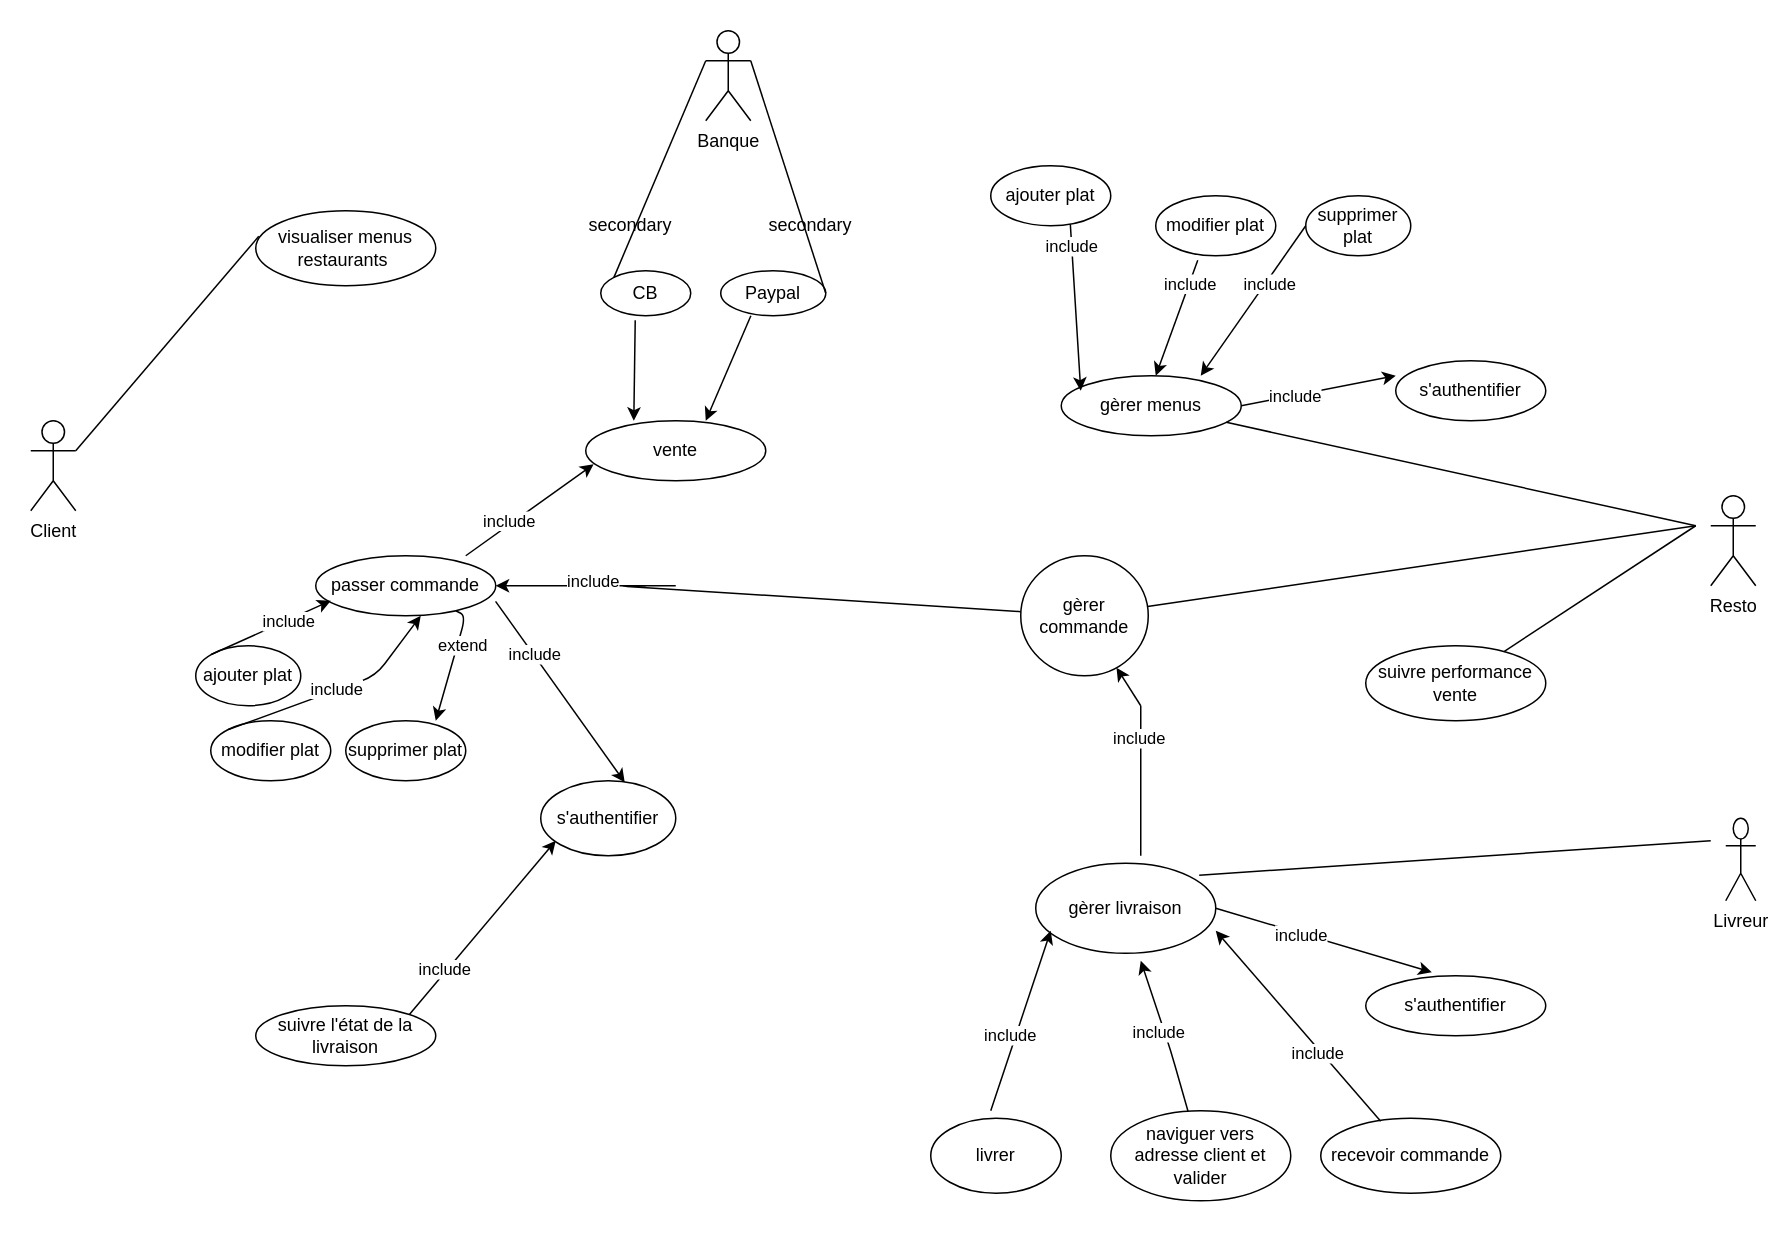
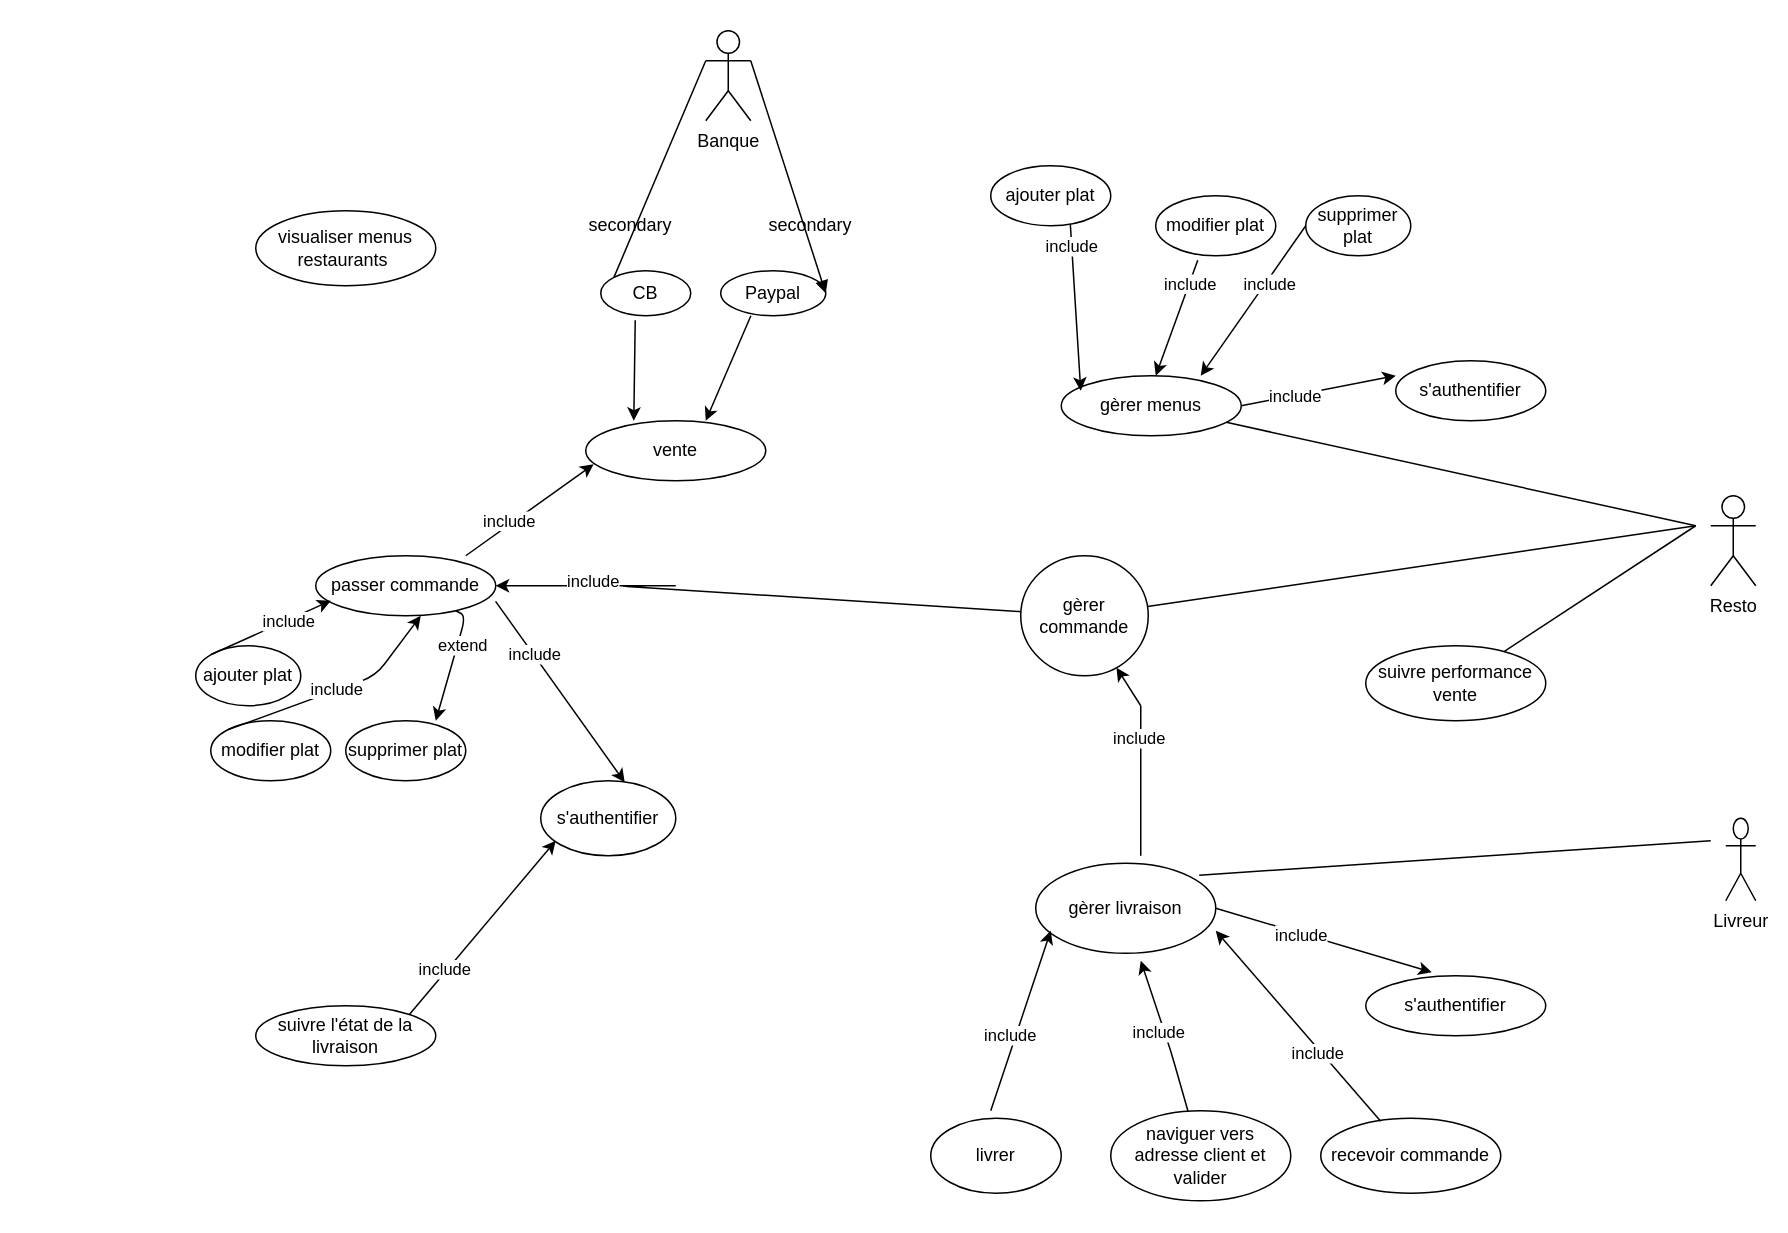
  <mxCell id="0" />
  <mxCell id="1" parent="0" />
- <mxCell id="2" value="Client" style="shape=umlActor;verticalLabelPosition=bottom;verticalAlign=top;html=1;outlineConnect=0;" parent="1" vertex="1"><mxGeometry x="20" y="280" width="30" height="60" as="geometry" /></mxCell>
  <mxCell id="3" value="passer commande" style="ellipse;whiteSpace=wrap;html=1;" parent="1" vertex="1"><mxGeometry x="210" y="370" width="120" height="40" as="geometry" /></mxCell>
  <mxCell id="4" value="suivre l'état de la livraison" style="ellipse;whiteSpace=wrap;html=1;" parent="1" vertex="1"><mxGeometry x="170" y="670" width="120" height="40" as="geometry" /></mxCell>
  <mxCell id="5" value="visualiser menus restaurants&amp;nbsp;" style="ellipse;whiteSpace=wrap;html=1;" parent="1" vertex="1"><mxGeometry x="170" y="140" width="120" height="50" as="geometry" /></mxCell>
  <mxCell id="6" value="ajouter plat" style="ellipse;whiteSpace=wrap;html=1;" parent="1" vertex="1"><mxGeometry x="130" y="430" width="70" height="40" as="geometry" /></mxCell>
  <mxCell id="7" value="modifier plat" style="ellipse;whiteSpace=wrap;html=1;" parent="1" vertex="1"><mxGeometry x="140" y="480" width="80" height="40" as="geometry" /></mxCell>
  <mxCell id="8" value="supprimer plat" style="ellipse;whiteSpace=wrap;html=1;" parent="1" vertex="1"><mxGeometry x="230" y="480" width="80" height="40" as="geometry" /></mxCell>
  <mxCell id="9" value="vente" style="ellipse;whiteSpace=wrap;html=1;" parent="1" vertex="1"><mxGeometry x="390" y="280" width="120" height="40" as="geometry" /></mxCell>
  <mxCell id="10" value="CB" style="ellipse;whiteSpace=wrap;html=1;" parent="1" vertex="1"><mxGeometry x="400" y="180" width="60" height="30" as="geometry" /></mxCell>
  <mxCell id="11" value="Paypal" style="ellipse;whiteSpace=wrap;html=1;" parent="1" vertex="1"><mxGeometry x="480" y="180" width="70" height="30" as="geometry" /></mxCell>
  <mxCell id="12" value="Banque" style="shape=umlActor;verticalLabelPosition=bottom;verticalAlign=top;html=1;outlineConnect=0;" parent="1" vertex="1"><mxGeometry x="470" width="30" height="60" as="geometry" y="20" /></mxCell>
  <mxCell id="13" value="Resto" style="shape=umlActor;verticalLabelPosition=bottom;verticalAlign=top;html=1;outlineConnect=0;" parent="1" vertex="1"><mxGeometry x="1140" y="330" width="30" height="60" as="geometry" /></mxCell>
  <mxCell id="14" value="Livreur" style="shape=umlActor;verticalLabelPosition=bottom;verticalAlign=top;html=1;outlineConnect=0;" parent="1" vertex="1"><mxGeometry x="1150" y="545" width="20" height="55" as="geometry" /></mxCell>
  <mxCell id="15" value="gèrer commande" style="ellipse;whiteSpace=wrap;html=1;" parent="1" vertex="1"><mxGeometry x="680" y="370" width="85" height="80" as="geometry" /></mxCell>
  <mxCell id="16" value="livrer" style="ellipse;whiteSpace=wrap;html=1;" parent="1" vertex="1"><mxGeometry x="620" y="745" width="87" height="50" as="geometry" /></mxCell>
  <mxCell id="17" value="naviguer vers adresse client et valider" style="ellipse;whiteSpace=wrap;html=1;" parent="1" vertex="1"><mxGeometry x="740" y="740" width="120" height="60" as="geometry" /></mxCell>
  <mxCell id="18" value="s'authentifier" style="ellipse;whiteSpace=wrap;html=1;" parent="1" vertex="1"><mxGeometry x="910" y="650" width="120" height="40" as="geometry" /></mxCell>
  <mxCell id="19" value="gèrer livraison" style="ellipse;whiteSpace=wrap;html=1;" parent="1" vertex="1"><mxGeometry x="690" y="575" width="120" height="60" as="geometry" /></mxCell>
  <mxCell id="20" value="gèrer menus&lt;br&gt;" style="ellipse;whiteSpace=wrap;html=1;" parent="1" vertex="1"><mxGeometry x="707" y="250" width="120" height="40" as="geometry" /></mxCell>
  <mxCell id="21" value="s'authentifier" style="ellipse;whiteSpace=wrap;html=1;" parent="1" vertex="1"><mxGeometry x="930" y="240" width="100" height="40" as="geometry" /></mxCell>
  <mxCell id="22" value="ajouter plat" style="ellipse;whiteSpace=wrap;html=1;" parent="1" vertex="1"><mxGeometry x="660" y="110" width="80" height="40" as="geometry" /></mxCell>
  <mxCell id="23" value="modifier plat" style="ellipse;whiteSpace=wrap;html=1;" parent="1" vertex="1"><mxGeometry x="770" y="130" width="80" height="40" as="geometry" /></mxCell>
  <mxCell id="24" value="supprimer plat" style="ellipse;whiteSpace=wrap;html=1;" parent="1" vertex="1"><mxGeometry x="870" y="130" width="70" height="40" as="geometry" /></mxCell>
  <mxCell id="25" value="suivre performance vente" style="ellipse;whiteSpace=wrap;html=1;" parent="1" vertex="1"><mxGeometry x="910" y="430" width="120" height="50" as="geometry" /></mxCell>
  <mxCell id="26" value="" style="endArrow=none;html=1;" parent="1" source="15" edge="1"><mxGeometry width="50" height="50" relative="1" as="geometry"><mxPoint x="900" y="410" as="sourcePoint" /><mxPoint x="1130" y="350" as="targetPoint" /></mxGeometry></mxCell>
  <mxCell id="27" value="" style="endArrow=none;html=1;" parent="1" source="25" edge="1"><mxGeometry width="50" height="50" relative="1" as="geometry"><mxPoint x="1080" y="400" as="sourcePoint" /><mxPoint x="1130" y="350" as="targetPoint" /></mxGeometry></mxCell>
  <mxCell id="28" value="recevoir commande" style="ellipse;whiteSpace=wrap;html=1;" parent="1" vertex="1"><mxGeometry x="880" y="745" width="120" height="50" as="geometry" /></mxCell>
  <mxCell id="29" value="" style="endArrow=none;html=1;" parent="1" source="20" edge="1"><mxGeometry width="50" height="50" relative="1" as="geometry"><mxPoint x="1080" y="400" as="sourcePoint" /><mxPoint x="1130" y="350" as="targetPoint" /></mxGeometry></mxCell>
  <mxCell id="30" value="" style="endArrow=none;html=1;exitX=0;exitY=0;exitDx=0;exitDy=0;" parent="1" source="10" edge="1"><mxGeometry width="50" height="50" relative="1" as="geometry"><mxPoint x="420" y="90" as="sourcePoint" /><mxPoint x="470" y="40" as="targetPoint" /></mxGeometry></mxCell>
- <mxCell id="31" value="" style="endArrow=none;html=1;exitX=1;exitY=0.333;exitDx=0;exitDy=0;exitPerimeter=0;entryX=1;entryY=0.5;entryDx=0;entryDy=0;" parent="1" source="12" target="11" edge="1"><mxGeometry width="50" height="50" relative="1" as="geometry"><mxPoint x="490" y="80" as="sourcePoint" /><mxPoint x="540" y="30" as="targetPoint" /></mxGeometry></mxCell>
+ <mxCell id="31" value="" style="endArrow=block;html=1;exitX=1;exitY=0.333;exitDx=0;exitDy=0;exitPerimeter=0;entryX=1;entryY=0.5;entryDx=0;entryDy=0;" parent="1" source="12" target="11" edge="1"><mxGeometry width="50" height="50" relative="1" as="geometry"><mxPoint x="490" y="80" as="sourcePoint" /><mxPoint x="540" y="30" as="targetPoint" /></mxGeometry></mxCell>
  <mxCell id="32" value="secondary" style="text;html=1;strokeColor=none;fillColor=none;align=center;verticalAlign=middle;whiteSpace=wrap;rounded=0;" parent="1" vertex="1"><mxGeometry x="390" y="135" width="60" height="30" as="geometry" /></mxCell>
  <mxCell id="33" value="secondary" style="text;html=1;strokeColor=none;fillColor=none;align=center;verticalAlign=middle;whiteSpace=wrap;rounded=0;" parent="1" vertex="1"><mxGeometry x="510" y="135" width="60" height="30" as="geometry" /></mxCell>
  <mxCell id="34" value="" style="endArrow=classic;html=1;entryX=0.267;entryY=0;entryDx=0;entryDy=0;entryPerimeter=0;exitX=0.383;exitY=1.1;exitDx=0;exitDy=0;exitPerimeter=0;" parent="1" source="10" target="9" edge="1"><mxGeometry width="50" height="50" relative="1" as="geometry"><mxPoint x="400" y="290" as="sourcePoint" /><mxPoint x="450" y="240" as="targetPoint" /></mxGeometry></mxCell>
  <mxCell id="35" value="" style="endArrow=classic;html=1;exitX=0.424;exitY=0.163;exitDx=0;exitDy=0;exitPerimeter=0;" parent="1" edge="1"><mxGeometry width="50" height="50" relative="1" as="geometry"><mxPoint x="500.08" y="209.96" as="sourcePoint" /><mxPoint x="470" y="280" as="targetPoint" /></mxGeometry></mxCell>
- <mxCell id="36" value="" style="endArrow=none;html=1;entryX=0.017;entryY=0.34;entryDx=0;entryDy=0;entryPerimeter=0;exitX=1;exitY=0.333;exitDx=0;exitDy=0;exitPerimeter=0;" parent="1" source="2" target="5" edge="1"><mxGeometry width="50" height="50" relative="1" as="geometry"><mxPoint x="50" y="300" as="sourcePoint" /><mxPoint x="100" y="250" as="targetPoint" /></mxGeometry></mxCell>
  <mxCell id="37" value="" style="endArrow=classic;html=1;exitX=0.35;exitY=1.075;exitDx=0;exitDy=0;exitPerimeter=0;" parent="1" source="23" edge="1"><mxGeometry width="50" height="50" relative="1" as="geometry"><mxPoint x="720" y="300" as="sourcePoint" /><mxPoint x="770" y="250" as="targetPoint" /></mxGeometry></mxCell>
  <mxCell id="38" value="include" style="edgeLabel;html=1;align=center;verticalAlign=middle;resizable=0;points=[];" vertex="1" connectable="0" parent="37"><mxGeometry x="-0.583" relative="1" as="geometry"><mxPoint as="offset" /></mxGeometry></mxCell>
  <mxCell id="39" value="" style="endArrow=classic;html=1;exitX=0;exitY=0.5;exitDx=0;exitDy=0;" parent="1" source="24" edge="1"><mxGeometry width="50" height="50" relative="1" as="geometry"><mxPoint x="750" y="300" as="sourcePoint" /><mxPoint x="800" y="250" as="targetPoint" /></mxGeometry></mxCell>
  <mxCell id="40" value="include" style="edgeLabel;html=1;align=center;verticalAlign=middle;resizable=0;points=[];" vertex="1" connectable="0" parent="39"><mxGeometry x="-0.264" y="2" relative="1" as="geometry"><mxPoint as="offset" /></mxGeometry></mxCell>
  <mxCell id="41" value="" style="endArrow=classic;html=1;exitX=0;exitY=0;exitDx=0;exitDy=0;" parent="1" source="6" edge="1"><mxGeometry width="50" height="50" relative="1" as="geometry"><mxPoint x="170" y="450" as="sourcePoint" /><mxPoint x="220" y="400" as="targetPoint" /></mxGeometry></mxCell>
  <mxCell id="42" value="include" style="edgeLabel;html=1;align=center;verticalAlign=middle;resizable=0;points=[];" vertex="1" connectable="0" parent="41"><mxGeometry x="0.285" y="-1" relative="1" as="geometry"><mxPoint as="offset" /></mxGeometry></mxCell>
  <mxCell id="43" value="include" style="endArrow=classic;html=1;exitX=0;exitY=0;exitDx=0;exitDy=0;" parent="1" source="7" edge="1"><mxGeometry width="50" height="50" relative="1" as="geometry"><mxPoint x="230" y="460" as="sourcePoint" /><mxPoint x="280" y="410" as="targetPoint" /><Array as="points"><mxPoint x="250" y="450" /></Array></mxGeometry></mxCell>
  <mxCell id="44" value="s'authentifier" style="ellipse;whiteSpace=wrap;html=1;" parent="1" vertex="1"><mxGeometry x="360" y="520" width="90" height="50" as="geometry" /></mxCell>
  <mxCell id="45" value="" style="endArrow=classic;html=1;entryX=0.044;entryY=0.725;entryDx=0;entryDy=0;entryPerimeter=0;" parent="1" target="9" edge="1"><mxGeometry width="50" height="50" relative="1" as="geometry"><mxPoint x="310" y="370" as="sourcePoint" /><mxPoint x="360" y="320" as="targetPoint" /></mxGeometry></mxCell>
  <mxCell id="46" value="include" style="edgeLabel;html=1;align=center;verticalAlign=middle;resizable=0;points=[];" parent="45" vertex="1" connectable="0"><mxGeometry x="-0.299" y="3" relative="1" as="geometry"><mxPoint as="offset" /></mxGeometry></mxCell>
  <mxCell id="47" value="" style="endArrow=classic;html=1;entryX=0.622;entryY=0.02;entryDx=0;entryDy=0;entryPerimeter=0;exitX=0.239;exitY=0.37;exitDx=0;exitDy=0;exitPerimeter=0;" parent="1" target="44" edge="1"><mxGeometry width="50" height="50" relative="1" as="geometry"><mxPoint x="329.88" y="400.4" as="sourcePoint" /><mxPoint x="390" y="430" as="targetPoint" /></mxGeometry></mxCell>
  <mxCell id="48" value="include" style="edgeLabel;html=1;align=center;verticalAlign=middle;resizable=0;points=[];" parent="47" vertex="1" connectable="0"><mxGeometry x="-0.427" y="1" relative="1" as="geometry"><mxPoint y="1" as="offset" /></mxGeometry></mxCell>
  <mxCell id="49" value="" style="endArrow=classic;html=1;exitX=1;exitY=0;exitDx=0;exitDy=0;" parent="1" source="4" edge="1"><mxGeometry width="50" height="50" relative="1" as="geometry"><mxPoint x="320" y="610" as="sourcePoint" /><mxPoint x="370" y="560" as="targetPoint" /></mxGeometry></mxCell>
  <mxCell id="50" value="include" style="edgeLabel;html=1;align=center;verticalAlign=middle;resizable=0;points=[];" parent="49" vertex="1" connectable="0"><mxGeometry x="-0.5" y="2" relative="1" as="geometry"><mxPoint as="offset" /></mxGeometry></mxCell>
  <mxCell id="51" value="" style="edgeStyle=none;html=1;" parent="1" target="3" edge="1"><mxGeometry relative="1" as="geometry"><mxPoint x="430" y="390" as="sourcePoint" /></mxGeometry></mxCell>
  <mxCell id="52" value="include" style="edgeLabel;html=1;align=center;verticalAlign=middle;resizable=0;points=[];" parent="51" vertex="1" connectable="0"><mxGeometry x="-0.28" y="-4" relative="1" as="geometry"><mxPoint as="offset" /></mxGeometry></mxCell>
  <mxCell id="53" value="" style="endArrow=none;html=1;exitX=1;exitY=0.5;exitDx=0;exitDy=0;" parent="1" target="15" edge="1"><mxGeometry width="50" height="50" relative="1" as="geometry"><mxPoint x="450" y="390" as="sourcePoint" /><mxPoint x="540" y="350" as="targetPoint" /><Array as="points"><mxPoint x="410" y="390" /></Array></mxGeometry></mxCell>
  <mxCell id="54" style="edgeStyle=none;html=1;exitX=0.5;exitY=0;exitDx=0;exitDy=0;" parent="1" target="15" edge="1"><mxGeometry relative="1" as="geometry"><mxPoint x="760" y="470" as="sourcePoint" /></mxGeometry></mxCell>
  <mxCell id="55" value="" style="endArrow=none;html=1;" parent="1" edge="1"><mxGeometry width="50" height="50" relative="1" as="geometry"><mxPoint x="760" y="570" as="sourcePoint" /><mxPoint x="760" y="470" as="targetPoint" /></mxGeometry></mxCell>
  <mxCell id="56" value="include" style="edgeLabel;html=1;align=center;verticalAlign=middle;resizable=0;points=[];" vertex="1" connectable="0" parent="55"><mxGeometry x="0.58" y="2" relative="1" as="geometry"><mxPoint as="offset" /></mxGeometry></mxCell>
  <mxCell id="57" value="" style="endArrow=classic;html=1;" parent="1" edge="1"><mxGeometry width="50" height="50" relative="1" as="geometry"><mxPoint x="660" y="740" as="sourcePoint" /><mxPoint x="700" y="620" as="targetPoint" /></mxGeometry></mxCell>
  <mxCell id="58" value="include" style="edgeLabel;html=1;align=center;verticalAlign=middle;resizable=0;points=[];" vertex="1" connectable="0" parent="57"><mxGeometry x="-0.185" y="3" relative="1" as="geometry"><mxPoint x="-1" as="offset" /></mxGeometry></mxCell>
  <mxCell id="59" value="" style="endArrow=classic;html=1;" parent="1" source="17" edge="1"><mxGeometry width="50" height="50" relative="1" as="geometry"><mxPoint x="710" y="690" as="sourcePoint" /><mxPoint x="760" y="640" as="targetPoint" /><Array as="points"><mxPoint x="780" y="700" /></Array></mxGeometry></mxCell>
  <mxCell id="60" value="include" style="edgeLabel;html=1;align=center;verticalAlign=middle;resizable=0;points=[];" vertex="1" connectable="0" parent="59"><mxGeometry x="0.062" y="4" relative="1" as="geometry"><mxPoint as="offset" /></mxGeometry></mxCell>
  <mxCell id="61" value="" style="endArrow=classic;html=1;exitX=0.333;exitY=0.04;exitDx=0;exitDy=0;exitPerimeter=0;" parent="1" source="28" edge="1"><mxGeometry width="50" height="50" relative="1" as="geometry"><mxPoint x="760" y="670" as="sourcePoint" /><mxPoint x="810" y="620" as="targetPoint" /><Array as="points" /></mxGeometry></mxCell>
  <mxCell id="62" value="include" style="edgeLabel;html=1;align=center;verticalAlign=middle;resizable=0;points=[];" vertex="1" connectable="0" parent="61"><mxGeometry x="-0.259" y="2" relative="1" as="geometry"><mxPoint as="offset" /></mxGeometry></mxCell>
  <mxCell id="63" value="" style="endArrow=classic;html=1;exitX=1;exitY=0.5;exitDx=0;exitDy=0;entryX=0.367;entryY=-0.058;entryDx=0;entryDy=0;entryPerimeter=0;" parent="1" source="19" target="18" edge="1"><mxGeometry width="50" height="50" relative="1" as="geometry"><mxPoint x="890" y="690" as="sourcePoint" /><mxPoint x="940" y="640" as="targetPoint" /></mxGeometry></mxCell>
  <mxCell id="64" value="include" style="edgeLabel;html=1;align=center;verticalAlign=middle;resizable=0;points=[];" parent="63" vertex="1" connectable="0"><mxGeometry x="-0.207" relative="1" as="geometry"><mxPoint x="-1" as="offset" /></mxGeometry></mxCell>
  <mxCell id="65" value="" style="endArrow=classic;html=1;exitX=1;exitY=0.5;exitDx=0;exitDy=0;" parent="1" source="20" edge="1"><mxGeometry width="50" height="50" relative="1" as="geometry"><mxPoint x="880" y="300" as="sourcePoint" /><mxPoint x="930" y="250" as="targetPoint" /></mxGeometry></mxCell>
  <mxCell id="66" value="include" style="edgeLabel;html=1;align=center;verticalAlign=middle;resizable=0;points=[];" parent="65" vertex="1" connectable="0"><mxGeometry x="-0.303" y="-1" relative="1" as="geometry"><mxPoint x="-1" as="offset" /></mxGeometry></mxCell>
  <mxCell id="67" value="" style="endArrow=none;html=1;exitX=0.908;exitY=0.133;exitDx=0;exitDy=0;exitPerimeter=0;" edge="1" parent="1" source="19"><mxGeometry width="50" height="50" relative="1" as="geometry"><mxPoint x="1090" y="610" as="sourcePoint" /><mxPoint x="1140" y="560" as="targetPoint" /></mxGeometry></mxCell>
  <mxCell id="68" value="" style="endArrow=classic;html=1;entryX=0.75;entryY=0;entryDx=0;entryDy=0;entryPerimeter=0;" edge="1" parent="1" source="3" target="8"><mxGeometry width="50" height="50" relative="1" as="geometry"><mxPoint x="240" y="500" as="sourcePoint" /><mxPoint x="290" y="450" as="targetPoint" /><Array as="points"><mxPoint x="310" y="410" /></Array></mxGeometry></mxCell>
  <mxCell id="69" value="extend" style="edgeLabel;html=1;align=center;verticalAlign=middle;resizable=0;points=[];" vertex="1" connectable="0" parent="68"><mxGeometry x="-0.314" y="3" relative="1" as="geometry"><mxPoint y="-1" as="offset" /></mxGeometry></mxCell>
  <mxCell id="70" value="" style="endArrow=classic;html=1;exitX=0.663;exitY=0.975;exitDx=0;exitDy=0;exitPerimeter=0;" edge="1" parent="1" source="22"><mxGeometry width="50" height="50" relative="1" as="geometry"><mxPoint x="670" y="310" as="sourcePoint" /><mxPoint x="720" y="260" as="targetPoint" /></mxGeometry></mxCell>
  <mxCell id="71" value="include" style="edgeLabel;html=1;align=center;verticalAlign=middle;resizable=0;points=[];" vertex="1" connectable="0" parent="70"><mxGeometry x="-0.73" relative="1" as="geometry"><mxPoint as="offset" /></mxGeometry></mxCell>
